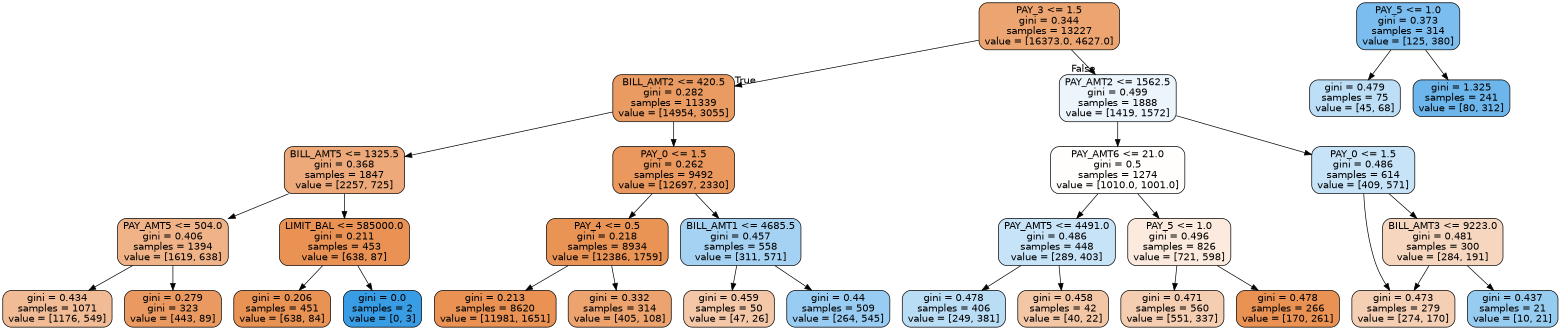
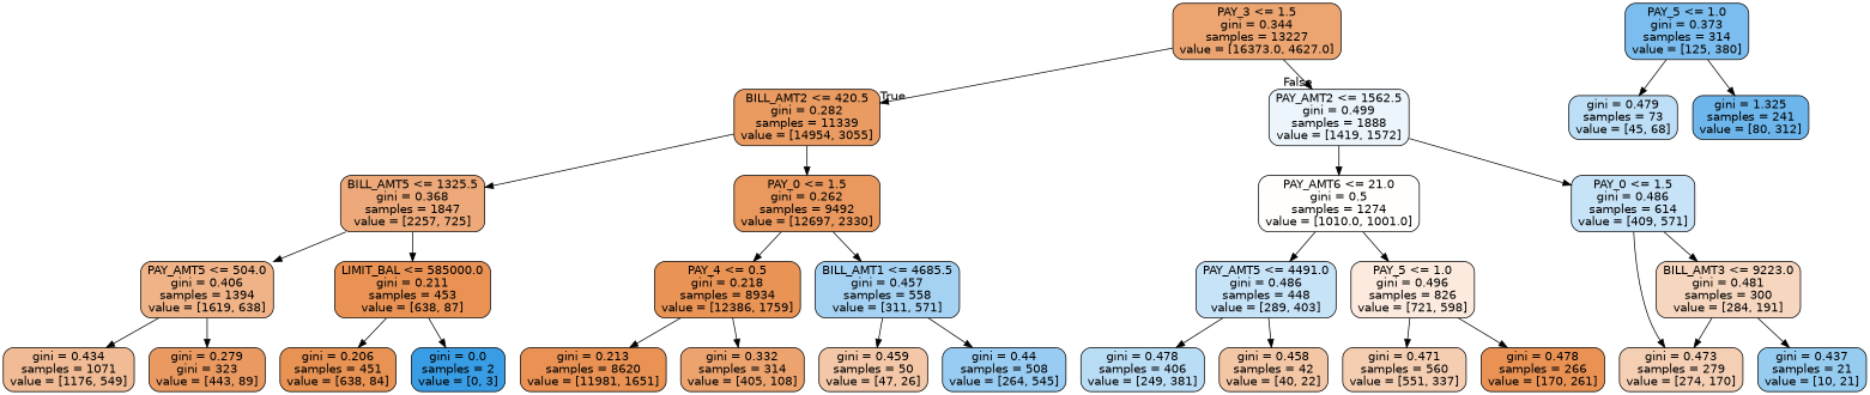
  digraph {
    node [color=black fillcolor="#e99254" fontname=helvetica shape=box style="filled, rounded"]
    edge [fontname=helvetica]
    n1 [fillcolor="#eca571" label="PAY_3 <= 1.5\ngini = 0.344\nsamples = 13227\nvalue = [16373.0, 4627.0]"]
    n2 [fillcolor="#ea9b61" label="BILL_AMT2 <= 420.5\ngini = 0.282\nsamples = 11339\nvalue = [14954, 3055]"]
    n3 [fillcolor="#ecf5fc" label="PAY_AMT2 <= 1562.5\ngini = 0.499\nsamples = 1888\nvalue = [1419, 1572]"]
    n4 [fillcolor="#eda979" label="BILL_AMT5 <= 1325.5\ngini = 0.368\nsamples = 1847\nvalue = [2257, 725]"]
    n5 [fillcolor="#ea985d" label="PAY_0 <= 1.5\ngini = 0.262\nsamples = 9492\nvalue = [12697, 2330]"]
    n6 [fillcolor="#fffefd" label="PAY_AMT6 <= 21.0\ngini = 0.5\nsamples = 1274\nvalue = [1010.0, 1001.0]"]
    n7 [fillcolor="#c7e3f8" label="PAY_0 <= 1.5\ngini = 0.486\nsamples = 614\nvalue = [409, 571]"]
    n8 [fillcolor="#efb387" label="PAY_AMT5 <= 504.0\ngini = 0.406\nsamples = 1394\nvalue = [1619, 638]"]
    n9 [label="LIMIT_BAL <= 585000.0\ngini = 0.211\nsamples = 453\nvalue = [638, 87]"]
    n10 [fillcolor="#e99355" label="PAY_4 <= 0.5\ngini = 0.218\nsamples = 8934\nvalue = [12386, 1759]"]
    n11 [fillcolor="#a5d2f3" label="BILL_AMT1 <= 4685.5\ngini = 0.457\nsamples = 558\nvalue = [311, 571]"]
    n12 [fillcolor="#f1bc95" label="gini = 0.434\nsamples = 1071\nvalue = [1176, 549]"]
    n13 [fillcolor="#ea9a61" label="gini = 0.279\ngini = 323\nvalue = [443, 89]"]
    n14 [fillcolor="#e89253" label="gini = 0.206\nsamples = 451\nvalue = [638, 84]"]
    n15 [fillcolor="#399de5" label="gini = 0.0\nsamples = 2\nvalue = [0, 3]"]
    n16 [label="gini = 0.213\nsamples = 8620\nvalue = [11981, 1651]"]
    n17 [fillcolor="#eca36e" label="gini = 0.332\nsamples = 314\nvalue = [405, 108]"]
    n18 [fillcolor="#f3c7a7" label="gini = 0.459\nsamples = 50\nvalue = [47, 26]"]
-   n19 [fillcolor="#99ccf2" label="gini = 0.44\nsamples = 509\nvalue = [264, 545]"]
+   n19 [fillcolor="#99ccf2" label="gini = 0.44\nsamples = 508\nvalue = [264, 545]"]
    n20 [fillcolor="#c7e3f8" label="PAY_AMT5 <= 4491.0\ngini = 0.486\nsamples = 448\nvalue = [289, 403]"]
    n21 [fillcolor="#fbeadd" label="PAY_5 <= 1.0\ngini = 0.496\nsamples = 826\nvalue = [721, 598]"]
    n22 [fillcolor="#f6d6be" label="BILL_AMT3 <= 9223.0\ngini = 0.481\nsamples = 300\nvalue = [284, 191]"]
    n23 [fillcolor="#f5cfb4" label="gini = 0.473\nsamples = 279\nvalue = [274, 170]"]
    n24 [fillcolor="#baddf6" label="gini = 0.478\nsamples = 406\nvalue = [249, 381]"]
    n25 [fillcolor="#f3c6a6" label="gini = 0.458\nsamples = 42\nvalue = [40, 22]"]
    n26 [fillcolor="#f5ceb2" label="gini = 0.471\nsamples = 560\nvalue = [551, 337]"]
    n27 [label="gini = 0.478\nsamples = 266\nvalue = [170, 261]"]
    n28 [fillcolor="#97ccf1" label="gini = 0.437\nsamples = 21\nvalue = [10, 21]"]
    n29 [fillcolor="#7abdee" label="PAY_5 <= 1.0\ngini = 0.373\nsamples = 314\nvalue = [125, 380]"]
-   n30 [fillcolor="#bcdef6" label="gini = 0.479\nsamples = 75\nvalue = [45, 68]"]
+   n30 [fillcolor="#bcdef6" label="gini = 0.479\nsamples = 73\nvalue = [45, 68]"]
    n31 [fillcolor="#6cb6ec" label="gini = 1.325\nsamples = 241\nvalue = [80, 312]"]
    n1 -> n2 [headlabel=True labelangle=45 labeldistance=2.5]
    n1 -> n3 [headlabel=False labelangle=-45 labeldistance=2.5]
    n2 -> n4
    n2 -> n5
    n3 -> n6
    n3 -> n7
    n4 -> n8
    n4 -> n9
    n5 -> n10
    n5 -> n11
    n6 -> n20
    n6 -> n21
    n7 -> n22
    n7 -> n23
    n8 -> n12
    n8 -> n13
    n9 -> n14
    n9 -> n15
    n10 -> n16
    n10 -> n17
    n11 -> n18
    n11 -> n19
    n20 -> n24
    n20 -> n25
    n21 -> n26
    n21 -> n27
    n22 -> n23
    n22 -> n28
    n29 -> n30
    n29 -> n31
  }
